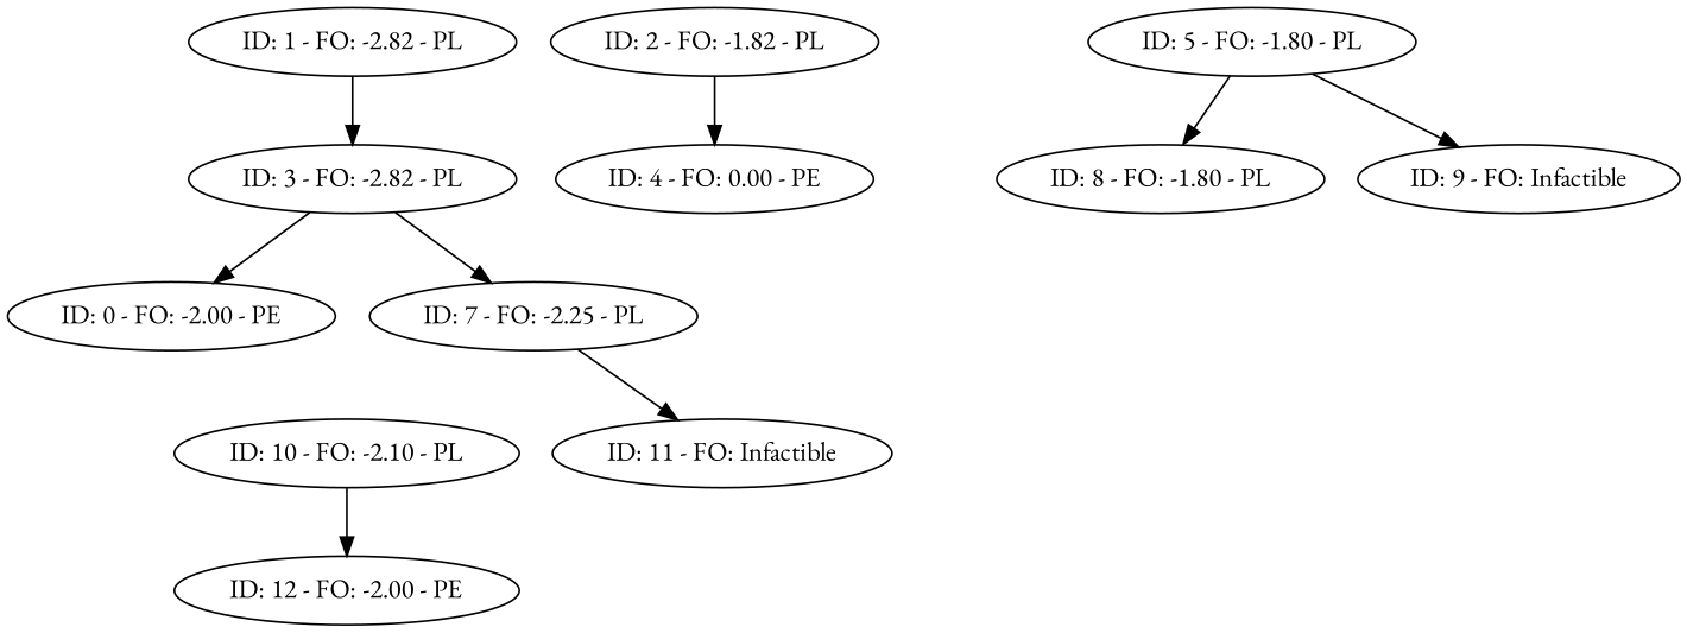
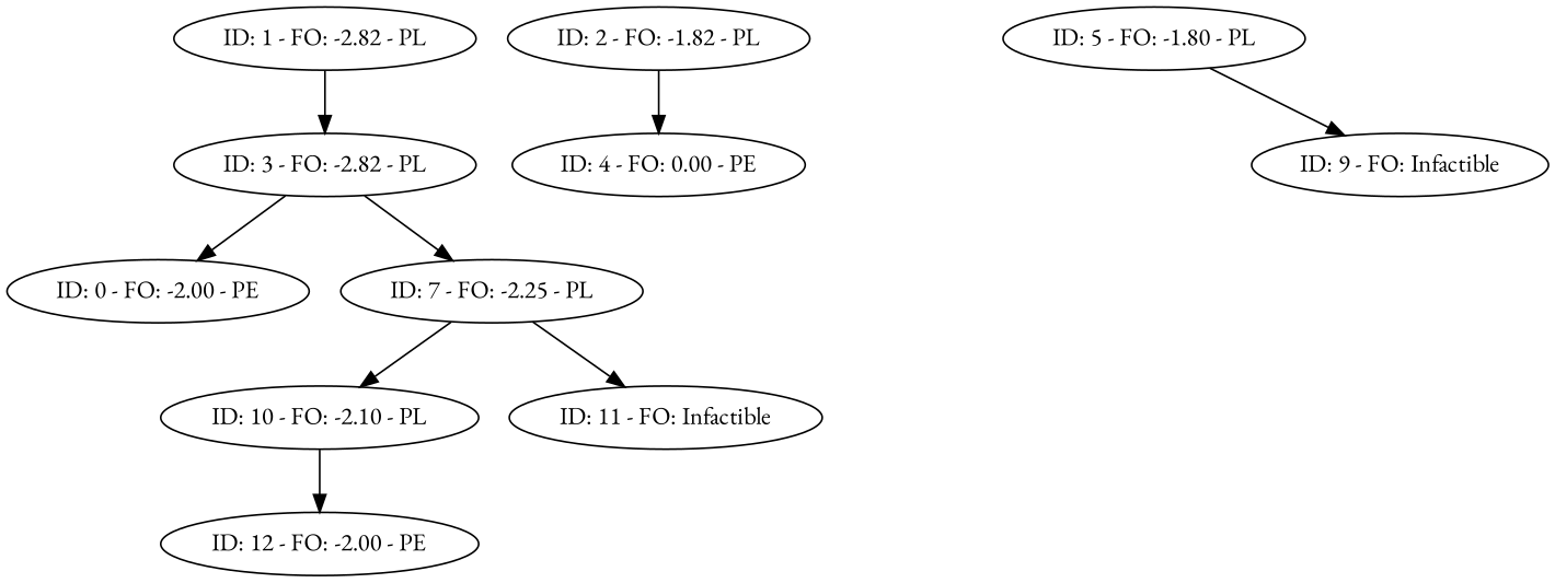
  digraph {
    fontname="EB Garamond"
    node [fontname="EB Garamond"]
    edge [fontname="EB Garamond"]
    n1 [label="ID: 1 - FO: -2.82 - PL"]
    n2 [label="ID: 3 - FO: -2.82 - PL"]
    n3 [label="ID: 2 - FO: -1.82 - PL"]
    n4 [label="ID: 4 - FO: 0.00 - PE"]
    n5 [label="ID: 0 - FO: -2.00 - PE"]
    n6 [label="ID: 7 - FO: -2.25 - PL"]
    n7 [label="ID: 5 - FO: -1.80 - PL"]
-   n8 [label="ID: 8 - FO: -1.80 - PL"]
    n9 [label="ID: 9 - FO: Infactible"]
    n10 [label="ID: 10 - FO: -2.10 - PL"]
    n11 [label="ID: 11 - FO: Infactible"]
    n12 [label="ID: 12 - FO: -2.00 - PE"]
    n1 -> n2
    n2 -> n5
    n2 -> n6
    n3 -> n4
+   n6 -> n10
    n6 -> n11
-   n7 -> n8
    n7 -> n9
    n10 -> n12
  }
